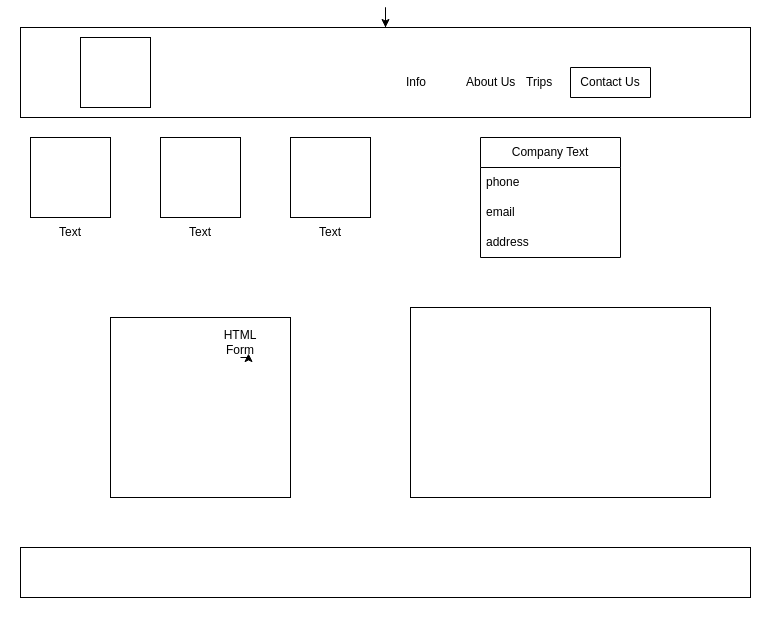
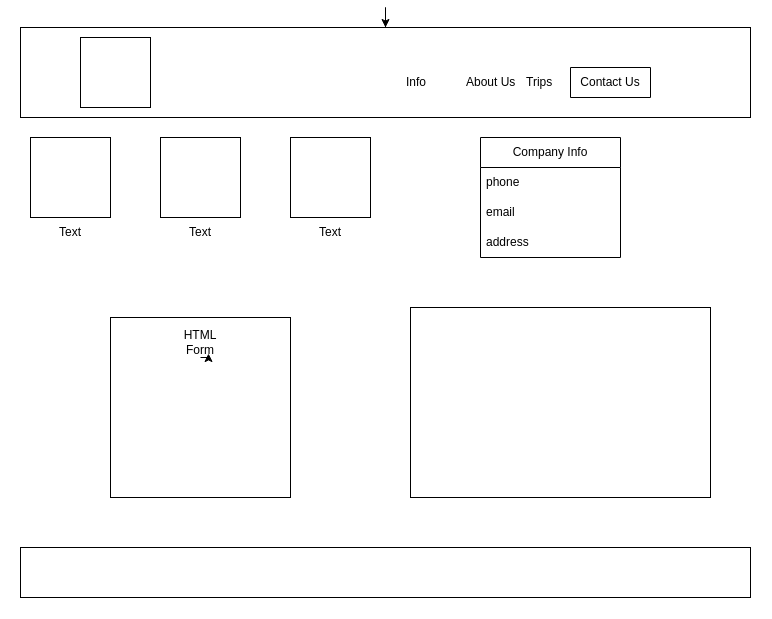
  <mxCell id="0" />
  <mxCell id="1" parent="0" />
  <mxCell id="2" style="edgeStyle=orthogonalEdgeStyle;rounded=0;orthogonalLoop=1;jettySize=auto;html=1;" edge="1" parent="1" source="3"><mxGeometry relative="1" as="geometry"><mxPoint x="385" y="20" as="targetPoint" /></mxGeometry></mxCell>
  <mxCell id="3" value="" style="rounded=0;whiteSpace=wrap;html=1;" vertex="1" parent="1"><mxGeometry x="20" y="20" width="730" height="90" as="geometry" /></mxCell>
  <mxCell id="4" value="" style="rounded=0;whiteSpace=wrap;html=1;" vertex="1" parent="1"><mxGeometry x="20" y="540" width="730" height="50" as="geometry" /></mxCell>
  <mxCell id="5" value="Contact Us" style="swimlane;fontStyle=0;childLayout=stackLayout;horizontal=1;startSize=30;horizontalStack=0;resizeParent=1;resizeParentMax=0;resizeLast=0;collapsible=1;marginBottom=0;whiteSpace=wrap;html=1;" vertex="1" parent="1"><mxGeometry x="570" y="60" width="80" height="30" as="geometry" /></mxCell>
  <mxCell id="6" value="" style="rounded=0;whiteSpace=wrap;html=1;" vertex="1" parent="1"><mxGeometry x="410" y="300" width="300" height="190" as="geometry" /></mxCell>
  <mxCell id="7" value="Trips" style="text;strokeColor=none;fillColor=none;align=left;verticalAlign=middle;spacingLeft=4;spacingRight=4;overflow=hidden;points=[[0,0.5],[1,0.5]];portConstraint=eastwest;rotatable=0;whiteSpace=wrap;html=1;" vertex="1" parent="1"><mxGeometry x="520" y="60" width="60" height="30" as="geometry" /></mxCell>
  <mxCell id="8" value="About Us" style="text;strokeColor=none;fillColor=none;align=left;verticalAlign=middle;spacingLeft=4;spacingRight=4;overflow=hidden;points=[[0,0.5],[1,0.5]];portConstraint=eastwest;rotatable=0;whiteSpace=wrap;html=1;" vertex="1" parent="1"><mxGeometry x="460" y="60" width="60" height="30" as="geometry" /></mxCell>
- <mxCell id="9" value="Company Text" style="swimlane;fontStyle=0;childLayout=stackLayout;horizontal=1;startSize=30;horizontalStack=0;resizeParent=1;resizeParentMax=0;resizeLast=0;collapsible=1;marginBottom=0;whiteSpace=wrap;html=1;" vertex="1" parent="1"><mxGeometry x="480" y="130" width="140" height="120" as="geometry" /></mxCell>
+ <mxCell id="9" value="Company Info" style="swimlane;fontStyle=0;childLayout=stackLayout;horizontal=1;startSize=30;horizontalStack=0;resizeParent=1;resizeParentMax=0;resizeLast=0;collapsible=1;marginBottom=0;whiteSpace=wrap;html=1;" vertex="1" parent="1"><mxGeometry x="480" y="130" width="140" height="120" as="geometry" /></mxCell>
  <mxCell id="10" value="phone" style="text;strokeColor=none;fillColor=none;align=left;verticalAlign=middle;spacingLeft=4;spacingRight=4;overflow=hidden;points=[[0,0.5],[1,0.5]];portConstraint=eastwest;rotatable=0;whiteSpace=wrap;html=1;" vertex="1" parent="9"><mxGeometry y="30" width="140" height="30" as="geometry" /></mxCell>
  <mxCell id="11" value="email" style="text;strokeColor=none;fillColor=none;align=left;verticalAlign=middle;spacingLeft=4;spacingRight=4;overflow=hidden;points=[[0,0.5],[1,0.5]];portConstraint=eastwest;rotatable=0;whiteSpace=wrap;html=1;" vertex="1" parent="9"><mxGeometry y="60" width="140" height="30" as="geometry" /></mxCell>
  <mxCell id="12" value="address" style="text;strokeColor=none;fillColor=none;align=left;verticalAlign=middle;spacingLeft=4;spacingRight=4;overflow=hidden;points=[[0,0.5],[1,0.5]];portConstraint=eastwest;rotatable=0;whiteSpace=wrap;html=1;" vertex="1" parent="9"><mxGeometry y="90" width="140" height="30" as="geometry" /></mxCell>
  <mxCell id="13" value="Info" style="text;strokeColor=none;fillColor=none;align=left;verticalAlign=middle;spacingLeft=4;spacingRight=4;overflow=hidden;points=[[0,0.5],[1,0.5]];portConstraint=eastwest;rotatable=0;whiteSpace=wrap;html=1;" vertex="1" parent="1"><mxGeometry x="400" y="60" width="60" height="30" as="geometry" /></mxCell>
  <mxCell id="14" value="" style="whiteSpace=wrap;html=1;aspect=fixed;" vertex="1" parent="1"><mxGeometry x="80" y="30" width="70" height="70" as="geometry" /></mxCell>
  <mxCell id="15" value="" style="whiteSpace=wrap;html=1;aspect=fixed;" vertex="1" parent="1"><mxGeometry x="290" y="130" width="80" height="80" as="geometry" /></mxCell>
  <mxCell id="16" value="" style="whiteSpace=wrap;html=1;aspect=fixed;" vertex="1" parent="1"><mxGeometry x="160" y="130" width="80" height="80" as="geometry" /></mxCell>
  <mxCell id="17" value="" style="whiteSpace=wrap;html=1;aspect=fixed;" vertex="1" parent="1"><mxGeometry x="30" y="130" width="80" height="80" as="geometry" /></mxCell>
  <mxCell id="18" value="Text" style="text;html=1;align=center;verticalAlign=middle;whiteSpace=wrap;rounded=0;" vertex="1" parent="1"><mxGeometry x="40" y="210" width="60" height="30" as="geometry" /></mxCell>
  <mxCell id="19" value="Text" style="text;html=1;align=center;verticalAlign=middle;whiteSpace=wrap;rounded=0;" vertex="1" parent="1"><mxGeometry x="170" y="210" width="60" height="30" as="geometry" /></mxCell>
  <mxCell id="20" value="Text" style="text;html=1;align=center;verticalAlign=middle;whiteSpace=wrap;rounded=0;" vertex="1" parent="1"><mxGeometry x="300" y="210" width="60" height="30" as="geometry" /></mxCell>
  <mxCell id="21" value="" style="whiteSpace=wrap;html=1;aspect=fixed;" vertex="1" parent="1"><mxGeometry x="110" y="310" width="180" height="180" as="geometry" /></mxCell>
- <mxCell id="22" value="HTML Form" style="text;html=1;align=center;verticalAlign=middle;whiteSpace=wrap;rounded=0;" vertex="1" parent="1"><mxGeometry x="210" y="320" width="60" height="30" as="geometry" /></mxCell>
+ <mxCell id="22" value="HTML Form" style="text;html=1;align=center;verticalAlign=middle;whiteSpace=wrap;rounded=0;" vertex="1" parent="1"><mxGeometry x="170" y="320" width="60" height="30" as="geometry" /></mxCell>
  <mxCell id="23" style="edgeStyle=orthogonalEdgeStyle;rounded=0;orthogonalLoop=1;jettySize=auto;html=1;exitX=0.5;exitY=1;exitDx=0;exitDy=0;entryX=0.633;entryY=0.867;entryDx=0;entryDy=0;entryPerimeter=0;" edge="1" parent="1" source="22" target="22"><mxGeometry relative="1" as="geometry" /></mxCell>
